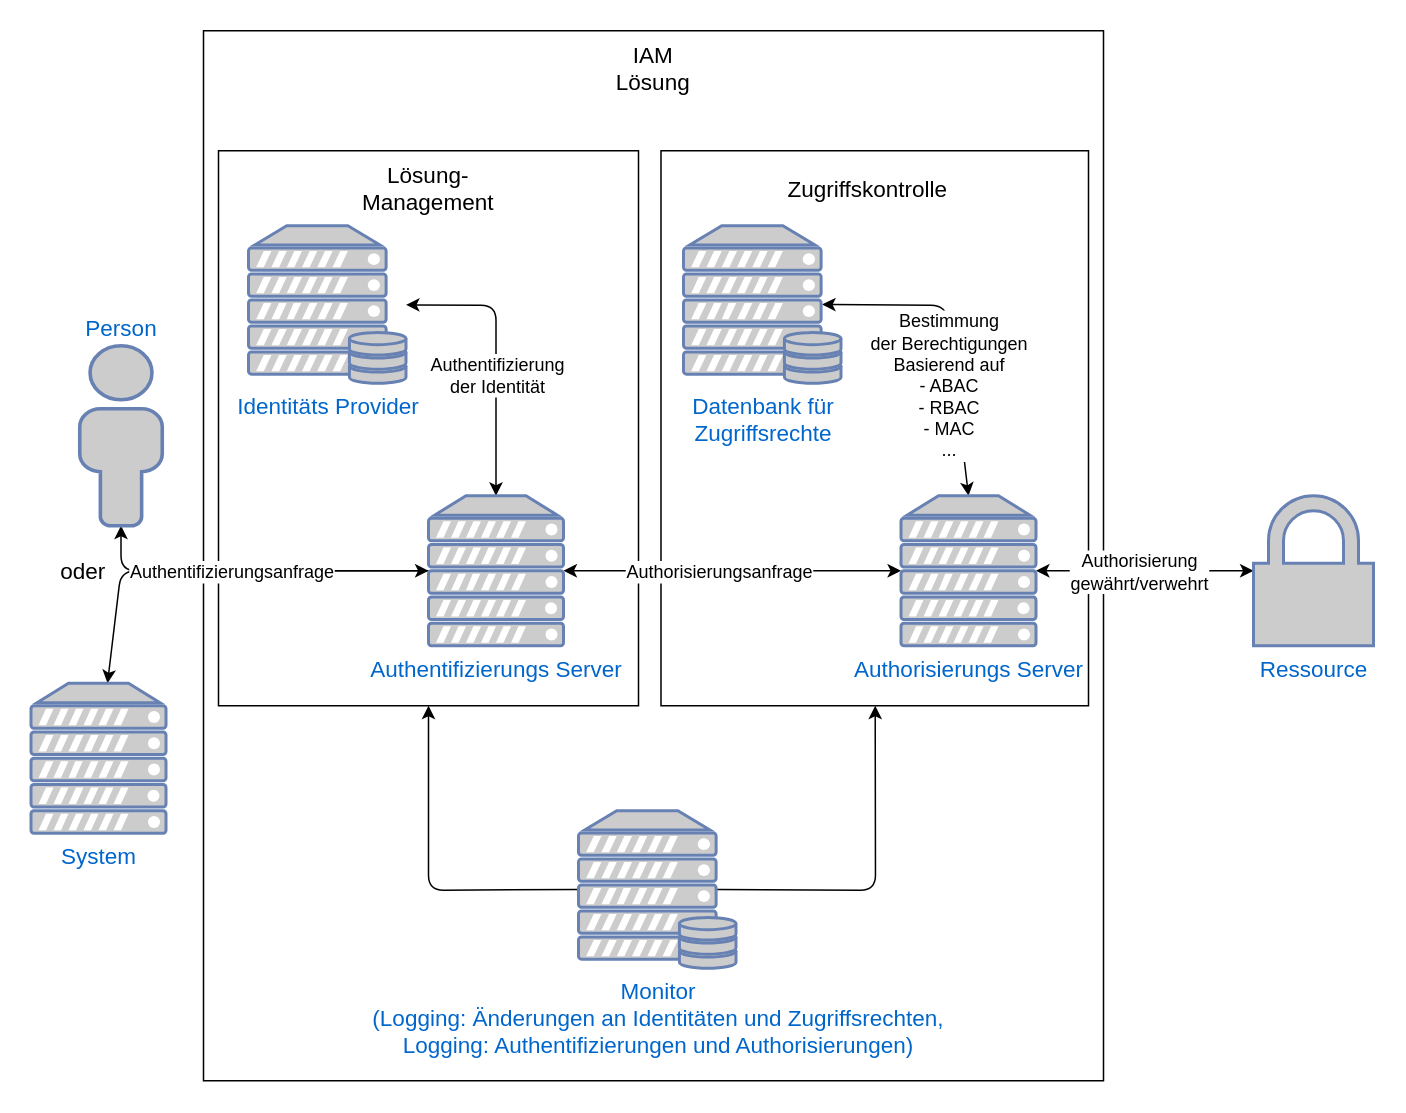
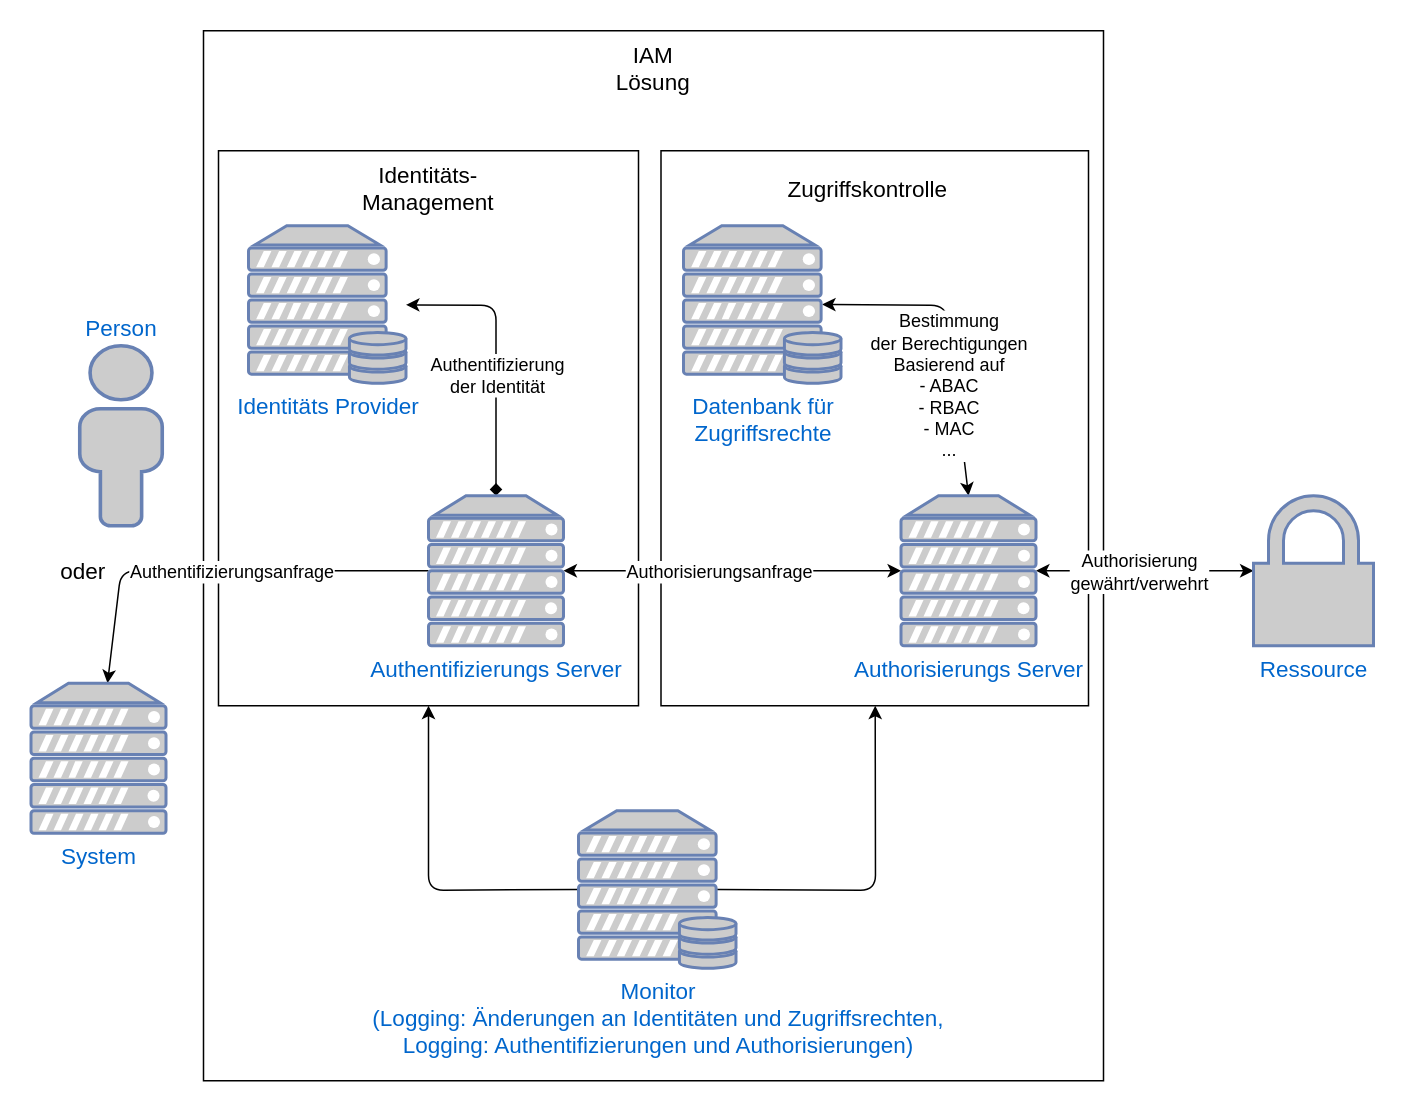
  <mxCell id="0" />
  <mxCell id="1" parent="0" />
  <mxCell id="2" value="" style="verticalLabelPosition=bottom;verticalAlign=top;html=1;shape=mxgraph.basic.rect;fillColor2=none;strokeWidth=1;size=20;indent=5;fontSize=12;" vertex="1" parent="1"><mxGeometry x="135" y="20" width="600" height="700" as="geometry" /></mxCell>
  <mxCell id="3" style="edgeStyle=none;html=1;entryX=0.88;entryY=0.5;entryDx=0;entryDy=0;entryPerimeter=0;fontSize=12;startArrow=classic;startFill=1;endArrow=none;endFill=0;" edge="1" parent="1" source="4" target="26"><mxGeometry relative="1" as="geometry"><Array as="points"><mxPoint x="583" y="593" /></Array></mxGeometry></mxCell>
  <mxCell id="4" value="" style="rounded=0;whiteSpace=wrap;html=1;fontSize=12;" vertex="1" parent="1"><mxGeometry x="440" y="100" width="285" height="370" as="geometry" /></mxCell>
  <mxCell id="5" style="edgeStyle=none;html=1;entryX=0;entryY=0.5;entryDx=0;entryDy=0;entryPerimeter=0;fontSize=12;startArrow=classic;startFill=1;endArrow=none;endFill=0;" edge="1" parent="1" source="6" target="26"><mxGeometry relative="1" as="geometry"><Array as="points"><mxPoint x="285" y="593" /></Array></mxGeometry></mxCell>
  <mxCell id="6" value="" style="rounded=0;whiteSpace=wrap;html=1;fontSize=12;" vertex="1" parent="1"><mxGeometry x="145" y="100" width="280" height="370" as="geometry" /></mxCell>
- <mxCell id="7" style="edgeStyle=none;html=1;entryX=0;entryY=0.5;entryDx=0;entryDy=0;entryPerimeter=0;startArrow=classic;startFill=1;" edge="1" parent="1" source="8" target="20"><mxGeometry relative="1" as="geometry"><Array as="points"><mxPoint x="80" y="380" /></Array></mxGeometry></mxCell>
  <mxCell id="8" value="Person" style="fontColor=#0066CC;verticalAlign=bottom;verticalLabelPosition=top;labelPosition=center;align=center;html=1;outlineConnect=0;fillColor=#CCCCCC;strokeColor=#6881B3;gradientColor=none;gradientDirection=north;strokeWidth=2;shape=mxgraph.networks.user_male;horizontal=1;fontSize=15;" vertex="1" parent="1"><mxGeometry x="52.5" y="230" width="55" height="120" as="geometry" /></mxCell>
  <mxCell id="9" style="edgeStyle=none;html=1;entryX=0;entryY=0.5;entryDx=0;entryDy=0;entryPerimeter=0;startArrow=classic;startFill=1;endArrow=none;endFill=0;" edge="1" parent="1" source="11" target="20"><mxGeometry relative="1" as="geometry"><Array as="points"><mxPoint x="80" y="380" /></Array></mxGeometry></mxCell>
  <mxCell id="10" value="Authentifizierungsanfrage" style="edgeLabel;html=1;align=center;verticalAlign=middle;resizable=0;points=[];fontSize=12;" vertex="1" connectable="0" parent="9"><mxGeometry x="-0.082" y="2" relative="1" as="geometry"><mxPoint x="20" y="2" as="offset" /></mxGeometry></mxCell>
  <mxCell id="11" value="System" style="fontColor=#0066CC;verticalAlign=top;verticalLabelPosition=bottom;labelPosition=center;align=center;html=1;outlineConnect=0;fillColor=#CCCCCC;strokeColor=#6881B3;gradientColor=none;gradientDirection=north;strokeWidth=2;shape=mxgraph.networks.server;fontSize=15;" vertex="1" parent="1"><mxGeometry x="20" y="455" width="90" height="100" as="geometry" /></mxCell>
- <mxCell id="12" style="edgeStyle=none;html=1;entryX=0.5;entryY=0;entryDx=0;entryDy=0;entryPerimeter=0;startArrow=classic;startFill=1;" edge="1" parent="1" source="14" target="20"><mxGeometry relative="1" as="geometry"><Array as="points"><mxPoint x="330" y="203" /></Array></mxGeometry></mxCell>
+ <mxCell id="12" style="edgeStyle=none;html=1;entryX=0.5;entryY=0;entryDx=0;entryDy=0;entryPerimeter=0;startArrow=classic;startFill=1;endArrow=diamond;" edge="1" parent="1" source="14" target="20"><mxGeometry relative="1" as="geometry"><Array as="points"><mxPoint x="330" y="203" /></Array></mxGeometry></mxCell>
  <mxCell id="13" value="Authentifizierung&lt;br style=&quot;font-size: 12px;&quot;&gt;der Identität" style="edgeLabel;html=1;align=center;verticalAlign=middle;resizable=0;points=[];fontSize=12;" vertex="1" connectable="0" parent="12"><mxGeometry x="0.076" y="1" relative="1" as="geometry"><mxPoint x="-1" y="6" as="offset" /></mxGeometry></mxCell>
  <mxCell id="14" value="Identitäts Provider" style="fontColor=#0066CC;verticalAlign=top;verticalLabelPosition=bottom;labelPosition=center;align=center;html=1;outlineConnect=0;fillColor=#CCCCCC;strokeColor=#6881B3;gradientColor=none;gradientDirection=north;strokeWidth=2;shape=mxgraph.networks.server_storage;fontSize=15;" vertex="1" parent="1"><mxGeometry x="165" y="150" width="105" height="105" as="geometry" /></mxCell>
  <mxCell id="15" style="edgeStyle=none;html=1;entryX=0.5;entryY=0;entryDx=0;entryDy=0;entryPerimeter=0;startArrow=classic;startFill=1;exitX=0.88;exitY=0.5;exitDx=0;exitDy=0;exitPerimeter=0;" edge="1" parent="1" source="17" target="23"><mxGeometry relative="1" as="geometry"><Array as="points"><mxPoint x="630" y="203" /></Array></mxGeometry></mxCell>
  <mxCell id="16" value="Bestimmung&lt;br style=&quot;font-size: 12px;&quot;&gt;der Berechtigungen&lt;br style=&quot;font-size: 12px;&quot;&gt;Basierend auf&lt;br style=&quot;font-size: 12px;&quot;&gt;- ABAC&lt;br style=&quot;font-size: 12px;&quot;&gt;- RBAC&lt;br style=&quot;font-size: 12px;&quot;&gt;- MAC&lt;br&gt;..." style="edgeLabel;html=1;align=center;verticalAlign=middle;resizable=0;points=[];fontSize=12;" vertex="1" connectable="0" parent="15"><mxGeometry x="-0.127" relative="1" as="geometry"><mxPoint y="44" as="offset" /></mxGeometry></mxCell>
  <mxCell id="17" value="Datenbank für&lt;br style=&quot;font-size: 15px;&quot;&gt;Zugriffsrechte" style="fontColor=#0066CC;verticalAlign=top;verticalLabelPosition=bottom;labelPosition=center;align=center;html=1;outlineConnect=0;fillColor=#CCCCCC;strokeColor=#6881B3;gradientColor=none;gradientDirection=north;strokeWidth=2;shape=mxgraph.networks.server_storage;fontSize=15;" vertex="1" parent="1"><mxGeometry x="455" y="150" width="105" height="105" as="geometry" /></mxCell>
  <mxCell id="18" style="edgeStyle=none;html=1;entryX=0;entryY=0.5;entryDx=0;entryDy=0;entryPerimeter=0;startArrow=classic;startFill=1;" edge="1" parent="1" source="20" target="23"><mxGeometry relative="1" as="geometry" /></mxCell>
  <mxCell id="19" value="Authorisierungsanfrage" style="edgeLabel;html=1;align=center;verticalAlign=middle;resizable=0;points=[];fontSize=12;" vertex="1" connectable="0" parent="18"><mxGeometry x="-0.237" y="3" relative="1" as="geometry"><mxPoint x="17" y="3" as="offset" /></mxGeometry></mxCell>
  <mxCell id="20" value="&lt;font style=&quot;font-size: 15px;&quot;&gt;Authentifizierungs Server&lt;/font&gt;" style="fontColor=#0066CC;verticalAlign=top;verticalLabelPosition=bottom;labelPosition=center;align=center;html=1;outlineConnect=0;fillColor=#CCCCCC;strokeColor=#6881B3;gradientColor=none;gradientDirection=north;strokeWidth=2;shape=mxgraph.networks.server;" vertex="1" parent="1"><mxGeometry x="285" y="330" width="90" height="100" as="geometry" /></mxCell>
  <mxCell id="21" style="edgeStyle=none;html=1;entryX=0;entryY=0.5;entryDx=0;entryDy=0;entryPerimeter=0;startArrow=classic;startFill=1;" edge="1" parent="1" source="23" target="24"><mxGeometry relative="1" as="geometry" /></mxCell>
  <mxCell id="22" value="Authorisierung&lt;br style=&quot;font-size: 12px;&quot;&gt;gewährt/verwehrt" style="edgeLabel;html=1;align=center;verticalAlign=middle;resizable=0;points=[];fontSize=12;" vertex="1" connectable="0" parent="21"><mxGeometry x="-0.32" y="-2" relative="1" as="geometry"><mxPoint x="19" y="-2" as="offset" /></mxGeometry></mxCell>
  <mxCell id="23" value="&lt;font style=&quot;font-size: 15px;&quot;&gt;Authorisierungs Server&lt;/font&gt;" style="fontColor=#0066CC;verticalAlign=top;verticalLabelPosition=bottom;labelPosition=center;align=center;html=1;outlineConnect=0;fillColor=#CCCCCC;strokeColor=#6881B3;gradientColor=none;gradientDirection=north;strokeWidth=2;shape=mxgraph.networks.server;" vertex="1" parent="1"><mxGeometry x="600" y="330" width="90" height="100" as="geometry" /></mxCell>
  <mxCell id="24" value="Ressource" style="fontColor=#0066CC;verticalAlign=top;verticalLabelPosition=bottom;labelPosition=center;align=center;html=1;outlineConnect=0;fillColor=#CCCCCC;strokeColor=#6881B3;gradientColor=none;gradientDirection=north;strokeWidth=2;shape=mxgraph.networks.secured;fontSize=15;" vertex="1" parent="1"><mxGeometry x="835" y="330" width="80" height="100" as="geometry" /></mxCell>
  <mxCell id="25" value="oder" style="text;html=1;strokeColor=none;fillColor=none;align=center;verticalAlign=middle;whiteSpace=wrap;rounded=0;fontSize=15;" vertex="1" parent="1"><mxGeometry x="25" y="365" width="60" height="30" as="geometry" /></mxCell>
  <mxCell id="26" value="&lt;font style=&quot;font-size: 15px;&quot;&gt;Monitor&lt;br&gt;(Logging: Änderungen an Identitäten und Zugriffsrechten,&lt;br&gt;Logging: Authentifizierungen und Authorisierungen)&lt;/font&gt;" style="fontColor=#0066CC;verticalAlign=top;verticalLabelPosition=bottom;labelPosition=center;align=center;html=1;outlineConnect=0;fillColor=#CCCCCC;strokeColor=#6881B3;gradientColor=none;gradientDirection=north;strokeWidth=2;shape=mxgraph.networks.server_storage;" vertex="1" parent="1"><mxGeometry x="385" y="540" width="105" height="105" as="geometry" /></mxCell>
- <mxCell id="27" value="Lösung- Management" style="text;html=1;strokeColor=none;fillColor=none;align=center;verticalAlign=middle;whiteSpace=wrap;rounded=0;fontSize=15;" vertex="1" parent="1"><mxGeometry x="255" y="110" width="60" height="30" as="geometry" /></mxCell>
+ <mxCell id="27" value="Identitäts- Management" style="text;html=1;strokeColor=none;fillColor=none;align=center;verticalAlign=middle;whiteSpace=wrap;rounded=0;fontSize=15;" vertex="1" parent="1"><mxGeometry x="255" y="110" width="60" height="30" as="geometry" /></mxCell>
  <mxCell id="28" value="Zugriffskontrolle" style="text;html=1;strokeColor=none;fillColor=none;align=center;verticalAlign=middle;whiteSpace=wrap;rounded=0;fontSize=15;" vertex="1" parent="1"><mxGeometry x="547.5" y="110" width="60" height="30" as="geometry" /></mxCell>
  <mxCell id="29" value="IAM Lösung" style="text;html=1;strokeColor=none;fillColor=none;align=center;verticalAlign=middle;whiteSpace=wrap;rounded=0;fontSize=15;" vertex="1" parent="1"><mxGeometry x="405" y="30" width="60" height="30" as="geometry" /></mxCell>
